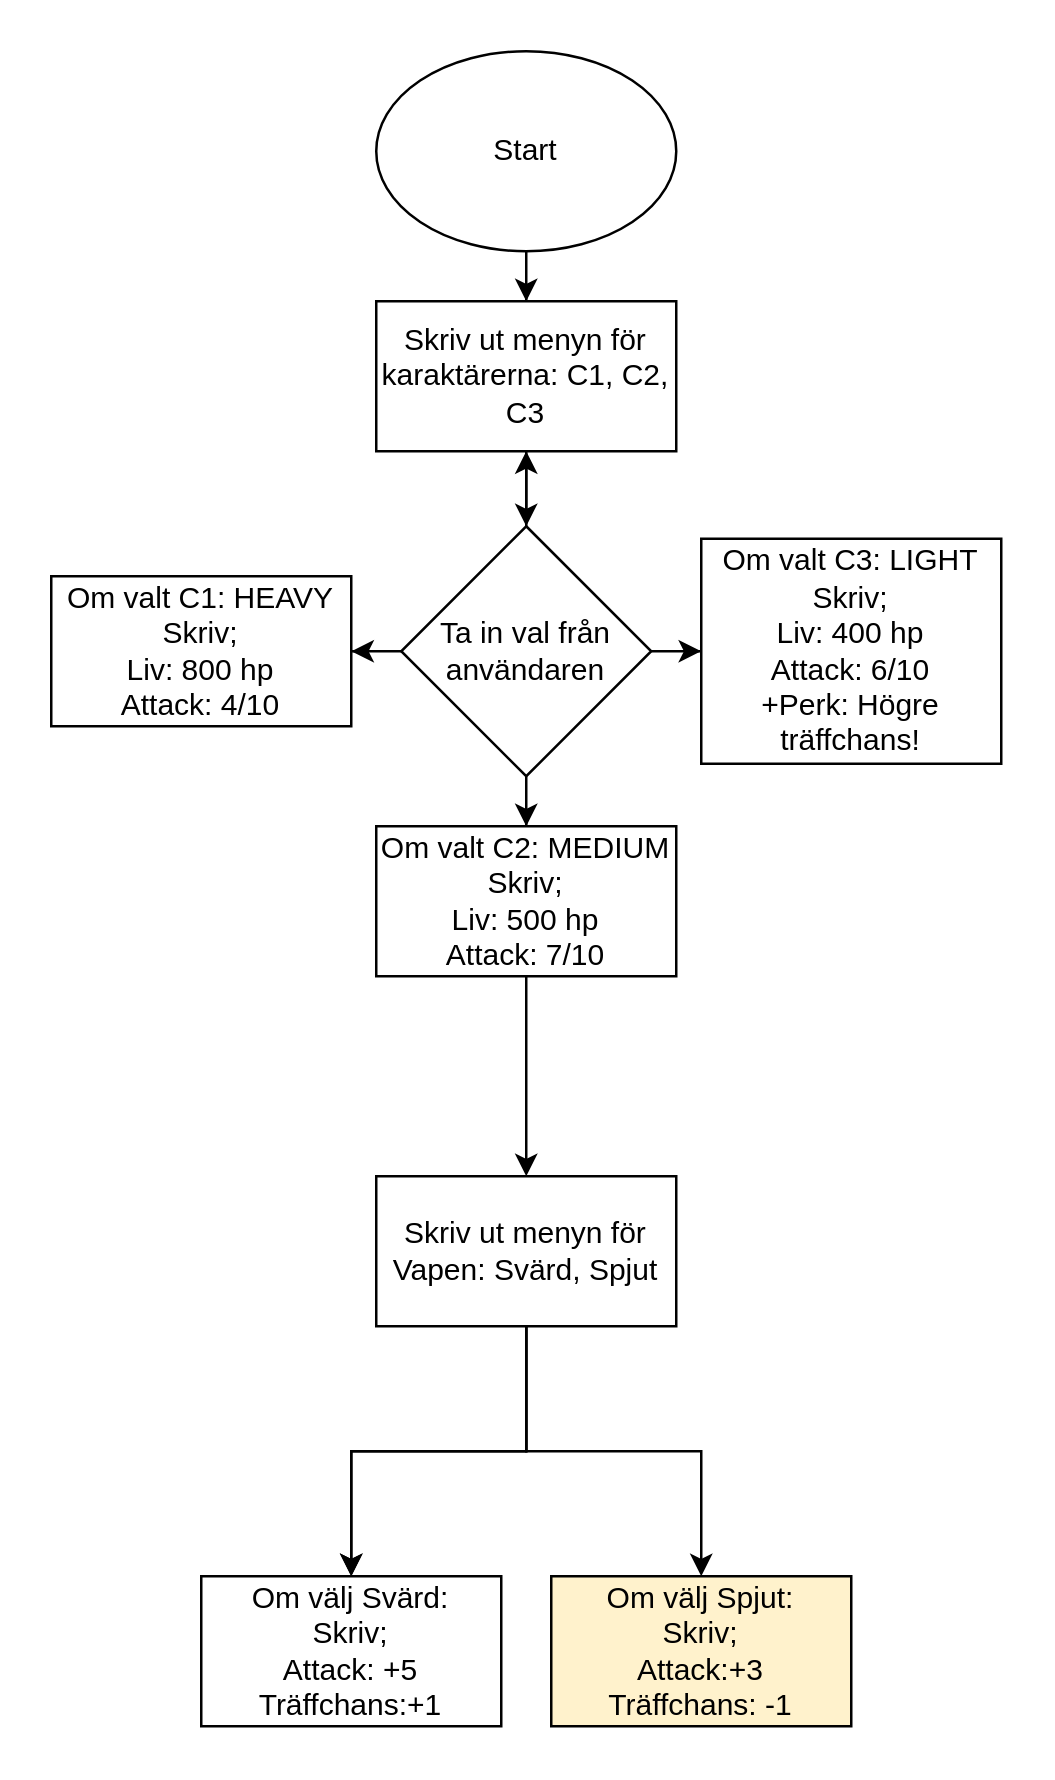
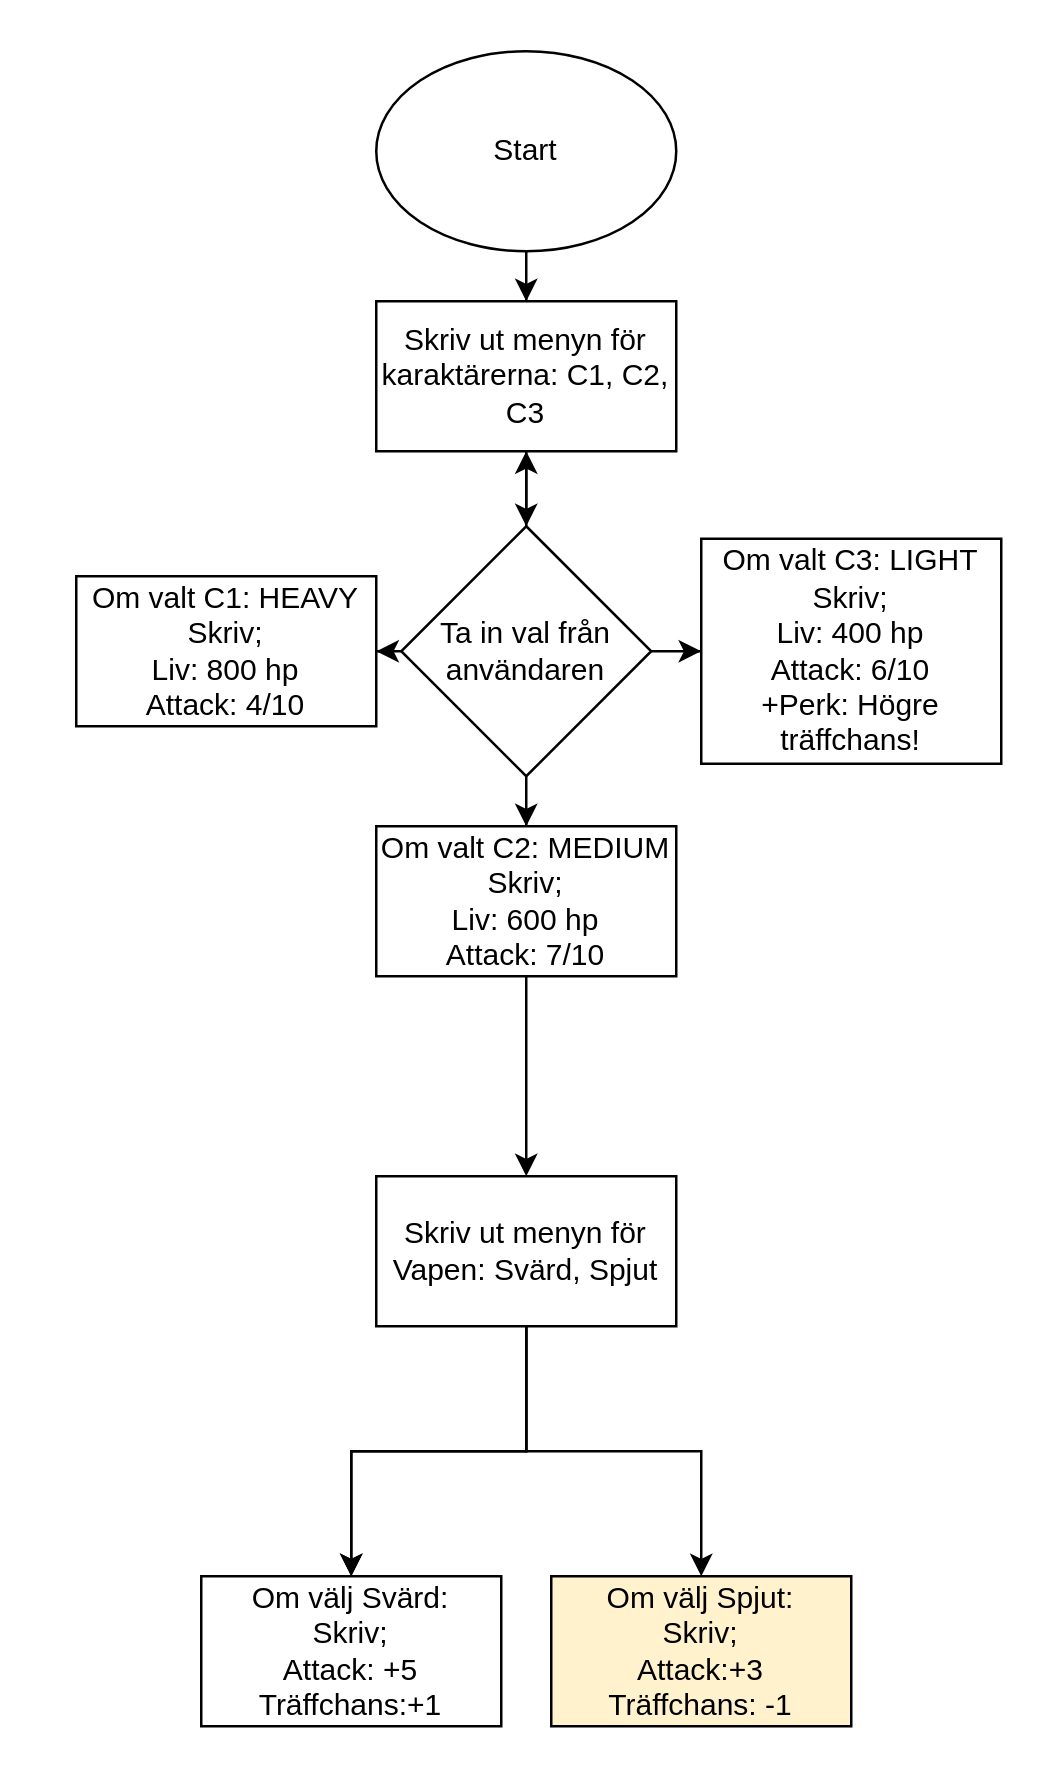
  <mxCell id="0" />
  <mxCell id="1" parent="0" />
  <mxCell id="2" value="" style="edgeStyle=orthogonalEdgeStyle;rounded=0;orthogonalLoop=1;jettySize=auto;html=1;" edge="1" parent="1" source="3" target="5"><mxGeometry relative="1" as="geometry" /></mxCell>
  <mxCell id="3" value="Start" style="ellipse;whiteSpace=wrap;html=1;" vertex="1" parent="1"><mxGeometry x="150" y="20" width="120" height="80" as="geometry" /></mxCell>
  <mxCell id="4" value="" style="edgeStyle=orthogonalEdgeStyle;rounded=0;orthogonalLoop=1;jettySize=auto;html=1;" edge="1" parent="1" source="5" target="10"><mxGeometry relative="1" as="geometry" /></mxCell>
  <mxCell id="5" value="Skriv ut menyn för karaktärerna: C1, C2, C3" style="whiteSpace=wrap;html=1;" vertex="1" parent="1"><mxGeometry x="150" y="120" width="120" height="60" as="geometry" /></mxCell>
  <mxCell id="6" value="" style="edgeStyle=orthogonalEdgeStyle;rounded=0;orthogonalLoop=1;jettySize=auto;html=1;" edge="1" parent="1" source="10" target="11"><mxGeometry relative="1" as="geometry" /></mxCell>
  <mxCell id="7" value="" style="edgeStyle=orthogonalEdgeStyle;rounded=0;orthogonalLoop=1;jettySize=auto;html=1;" edge="1" parent="1" source="10" target="5"><mxGeometry relative="1" as="geometry" /></mxCell>
  <mxCell id="8" value="" style="edgeStyle=orthogonalEdgeStyle;rounded=0;orthogonalLoop=1;jettySize=auto;html=1;" edge="1" parent="1" source="10" target="13"><mxGeometry relative="1" as="geometry" /></mxCell>
  <mxCell id="9" value="" style="edgeStyle=orthogonalEdgeStyle;rounded=0;orthogonalLoop=1;jettySize=auto;html=1;" edge="1" parent="1" source="10" target="14"><mxGeometry relative="1" as="geometry" /></mxCell>
  <mxCell id="10" value="Ta in val från användaren" style="rhombus;whiteSpace=wrap;html=1;" vertex="1" parent="1"><mxGeometry x="160" y="210" width="100" height="100" as="geometry" /></mxCell>
- <mxCell id="11" value="Om valt C1: HEAVY&lt;br&gt;Skriv; &lt;br&gt;Liv: 800 hp&lt;br&gt;Attack: 4/10" style="whiteSpace=wrap;html=1;" vertex="1" parent="1"><mxGeometry x="20" y="230" width="120" height="60" as="geometry" /></mxCell>
+ <mxCell id="11" value="Om valt C1: HEAVY&lt;br&gt;Skriv; &lt;br&gt;Liv: 800 hp&lt;br&gt;Attack: 4/10" style="whiteSpace=wrap;html=1;" vertex="1" parent="1"><mxGeometry x="30" y="230" width="120" height="60" as="geometry" /></mxCell>
  <mxCell id="12" value="" style="edgeStyle=orthogonalEdgeStyle;rounded=0;orthogonalLoop=1;jettySize=auto;html=1;" edge="1" parent="1" source="13" target="18"><mxGeometry relative="1" as="geometry" /></mxCell>
- <mxCell id="13" value="Om valt C2: MEDIUM&lt;br&gt;Skriv;&lt;br&gt;Liv: 500 hp&lt;br&gt;Attack: 7/10" style="whiteSpace=wrap;html=1;" vertex="1" parent="1"><mxGeometry x="150" y="330" width="120" height="60" as="geometry" /></mxCell>
+ <mxCell id="13" value="Om valt C2: MEDIUM&lt;br&gt;Skriv;&lt;br&gt;Liv: 600 hp&lt;br&gt;Attack: 7/10" style="whiteSpace=wrap;html=1;" vertex="1" parent="1"><mxGeometry x="150" y="330" width="120" height="60" as="geometry" /></mxCell>
  <mxCell id="14" value="Om valt C3: LIGHT&lt;br&gt;Skriv;&lt;br&gt;Liv: 400 hp&lt;br&gt;Attack: 6/10&lt;br&gt;+Perk: Högre träffchans!" style="whiteSpace=wrap;html=1;" vertex="1" parent="1"><mxGeometry x="280" y="215" width="120" height="90" as="geometry" /></mxCell>
  <mxCell id="15" value="" style="edgeStyle=orthogonalEdgeStyle;rounded=0;orthogonalLoop=1;jettySize=auto;html=1;" edge="1" parent="1" source="18" target="19"><mxGeometry relative="1" as="geometry" /></mxCell>
  <mxCell id="16" value="" style="edgeStyle=orthogonalEdgeStyle;rounded=0;orthogonalLoop=1;jettySize=auto;html=1;" edge="1" parent="1" source="18" target="19"><mxGeometry relative="1" as="geometry" /></mxCell>
  <mxCell id="17" style="edgeStyle=orthogonalEdgeStyle;rounded=0;orthogonalLoop=1;jettySize=auto;html=1;exitX=0.5;exitY=1;exitDx=0;exitDy=0;entryX=0.5;entryY=0;entryDx=0;entryDy=0;" edge="1" parent="1" source="18" target="20"><mxGeometry relative="1" as="geometry" /></mxCell>
  <mxCell id="18" value="Skriv ut menyn för Vapen: Svärd, Spjut" style="whiteSpace=wrap;html=1;" vertex="1" parent="1"><mxGeometry x="150" y="470" width="120" height="60" as="geometry" /></mxCell>
  <mxCell id="19" value="Om välj Svärd:&lt;br&gt;Skriv;&lt;br&gt;Attack: +5&lt;br&gt;Träffchans:+1" style="whiteSpace=wrap;html=1;" vertex="1" parent="1"><mxGeometry x="80" y="630" width="120" height="60" as="geometry" /></mxCell>
  <mxCell id="20" value="Om välj Spjut:&lt;br&gt;Skriv;&lt;br&gt;Attack:+3&lt;br&gt;Träffchans: -1" style="rounded=0;whiteSpace=wrap;html=1;fillColor=#fff2cc;" vertex="1" parent="1"><mxGeometry x="220" y="630" width="120" height="60" as="geometry" /></mxCell>
